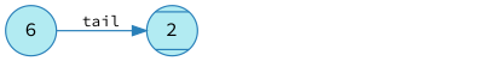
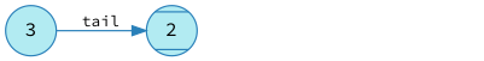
  digraph {
    rankdir=LR
    splines=false
    fontname="Source Code Pro"
    node [color="#2980B9" fillcolor="#b2ebf2" fontcolor="#000000" fontname="Source Code Pro" shape=circle style="rounded,filled"]
    edge [color="#2980B9" fontcolor="#000000" fontname="Source Code Pro" fontsize=11 style=invis]
-   n1 [label=6]
+   n1 [label=3]
    n2 [label=2 shape=Mcircle]
    n3 [label=1 style=invis]
    n4 [fillcolor="#ffffff" label=0 style=invis]
    n1 -> n2 [label=tail style=""]
    n2 -> n3 [label=tail]
    n3 -> n4 [label=tail]
  }
